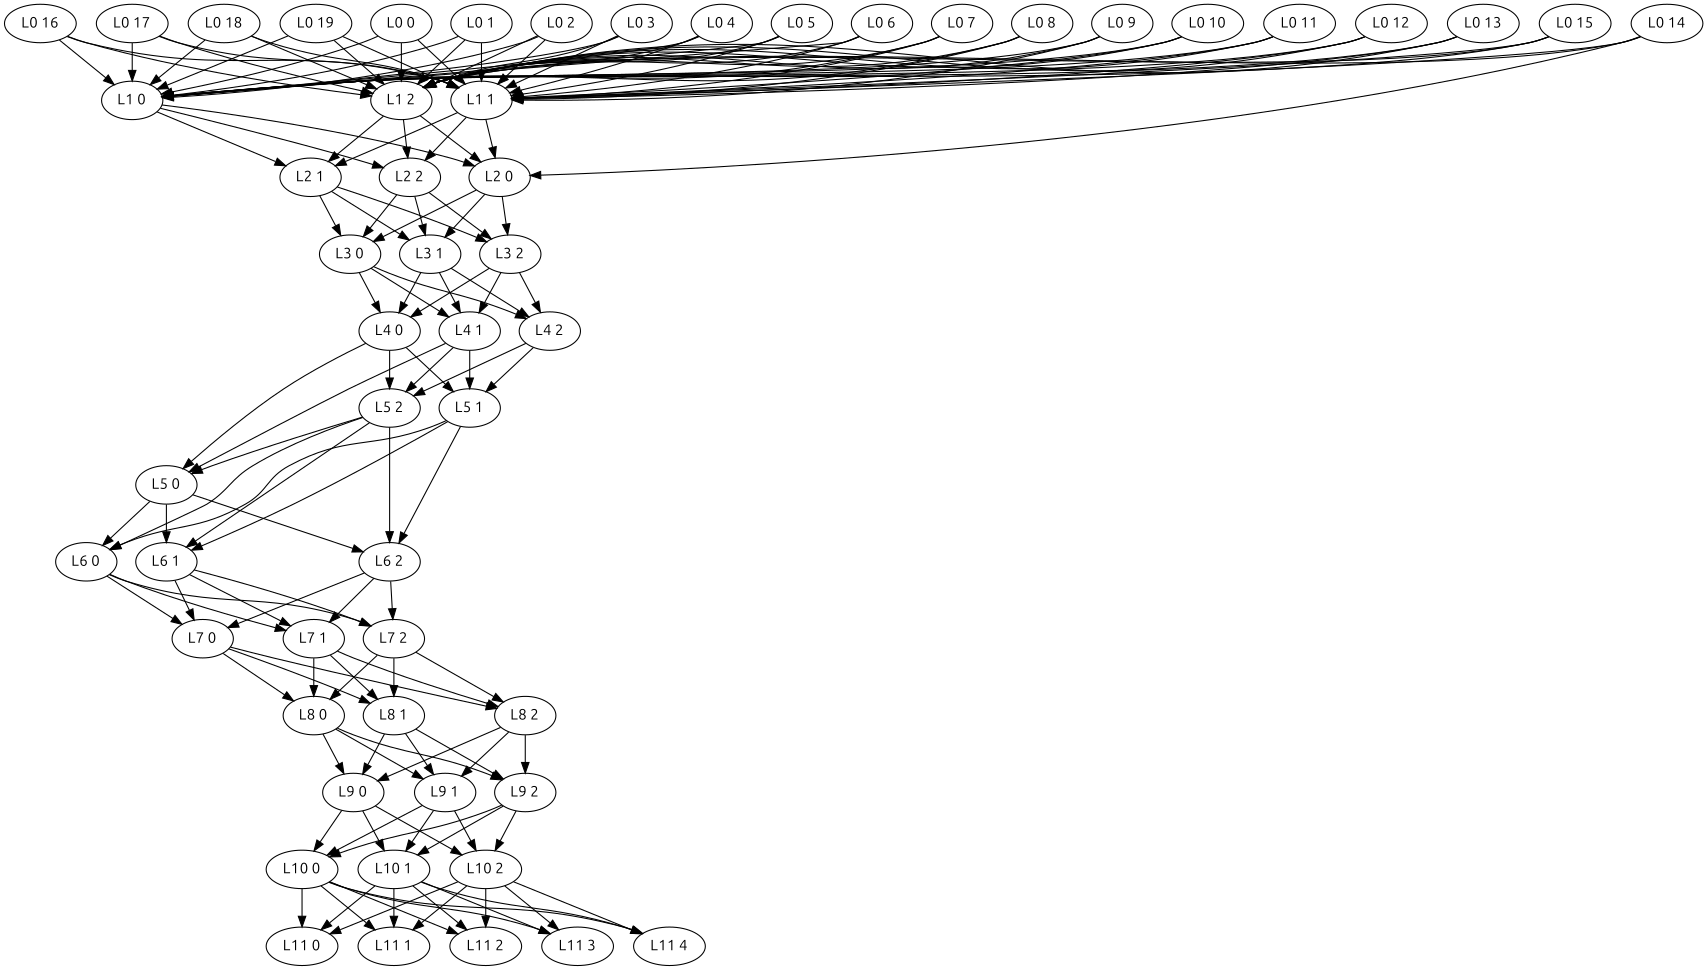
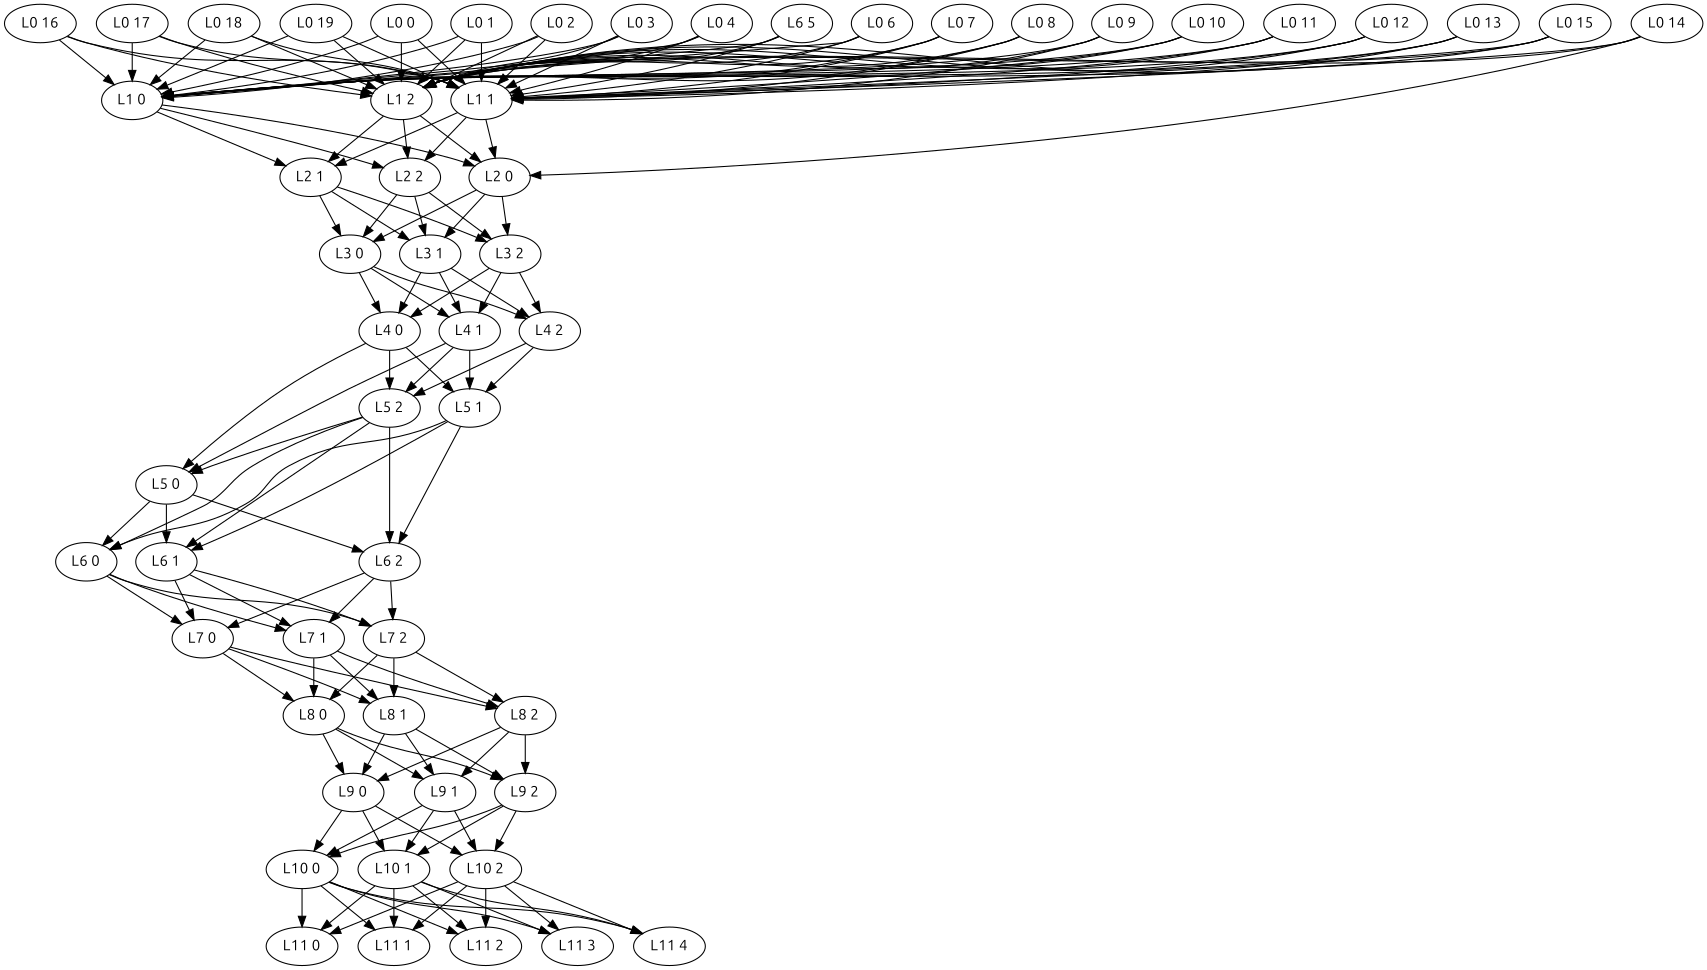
  strict digraph {
    fontname=Ubuntu
    node [activation_function=Sigmoid fontname=Ubuntu input="[0.446171862296483, 0.08527717457060632, 0.7620793472450157]" layer_id=0 nodeID=0 nodeType=Hidden]
    edge [fontname=Ubuntu]
    "L0 0" [activation_function=None input=0.04369100432254089 nodeType=Input output=0.04369100432254089]
    "L1 0" [input="[0.04369100432254089, -1.40593682940087, 1.3494551099266694, -0.11513446765524908, -1.1450460177475044, -1.5551310787871064, 0.25712966541820526, 1.004722857386044, -0.6261588975202057, 0.8442440584036437, 0.4010246809583907, 1.0161569005820499, 1.2850994292969884, -2.117520369489586, -1.3689986296205505, 1.4716931906989321, 0.5337997231518826, -0.3713294231064128, 0.8570920116421855, 0.25167877342343264]" layer_id=1 output=0.004000794656635689]
    "L1 1" [input="[0.04369100432254089, -1.40593682940087, 1.3494551099266694, -0.11513446765524908, -1.1450460177475044, -1.5551310787871064, 0.25712966541820526, 1.004722857386044, -0.6261588975202057, 0.8442440584036437, 0.4010246809583907, 1.0161569005820499, 1.2850994292969884, -2.117520369489586, -1.3689986296205505, 1.4716931906989321, 0.5337997231518826, -0.3713294231064128, 0.8570920116421855, 0.25167877342343264]" layer_id=1 nodeID=1 output=0.08706835857991117]
    "L1 2" [input="[0.04369100432254089, -1.40593682940087, 1.3494551099266694, -0.11513446765524908, -1.1450460177475044, -1.5551310787871064, 0.25712966541820526, 1.004722857386044, -0.6261588975202057, 0.8442440584036437, 0.4010246809583907, 1.0161569005820499, 1.2850994292969884, -2.117520369489586, -1.3689986296205505, 1.4716931906989321, 0.5337997231518826, -0.3713294231064128, 0.8570920116421855, 0.25167877342343264]" layer_id=1 nodeID=2 output=0.21976207307510617]
    "L2 0" [input="[0.004000794656635689, 0.08706835857991117, 0.21976207307510617]" layer_id=2 output=0.5172799341980971]
    "L2 1" [input="[0.004000794656635689, 0.08706835857991117, 0.21976207307510617]" layer_id=2 nodeID=1 output=0.4572363902248763]
    "L2 2" [input="[0.004000794656635689, 0.08706835857991117, 0.21976207307510617]" layer_id=2 nodeID=2 output=0.5049520017794759]
    "L3 0" [input="[0.5172799341980971, 0.4572363902248763, 0.5049520017794759]" layer_id=3 output=0.541615672030754]
    "L3 1" [input="[0.5172799341980971, 0.4572363902248763, 0.5049520017794759]" layer_id=3 nodeID=1 output=0.67875413710987]
    "L3 2" [input="[0.5172799341980971, 0.4572363902248763, 0.5049520017794759]" layer_id=3 nodeID=2 output=0.5667941228104078]
    "L0 1" [activation_function=None input=-1.40593682940087 nodeID=1 nodeType=Input output=-1.40593682940087]
    "L0 2" [activation_function=None input=1.3494551099266694 nodeID=2 nodeType=Input output=1.3494551099266694]
    "L0 3" [activation_function=None input=-0.11513446765524908 nodeID=3 nodeType=Input output=-0.11513446765524908]
    "L0 4" [activation_function=None input=-1.1450460177475044 nodeID=4 nodeType=Input output=-1.1450460177475044]
-   "L0 5" [activation_function=None input=-1.5551310787871064 nodeID=5 nodeType=Input output=-1.5551310787871064]
+   "L0 5" [activation_function=None input=-1.5551310787871064 nodeID=5 nodeType=Input output=-1.5551310787871064 label="L6 5"]
    "L0 6" [activation_function=None input=0.25712966541820526 nodeID=6 nodeType=Input output=0.25712966541820526]
    "L0 7" [activation_function=None input=1.004722857386044 nodeID=7 nodeType=Input output=1.004722857386044]
    "L0 8" [activation_function=None input=-0.6261588975202057 nodeID=8 nodeType=Input output=-0.6261588975202057]
    "L0 9" [activation_function=None input=0.8442440584036437 nodeID=9 nodeType=Input output=0.8442440584036437]
    "L0 10" [activation_function=None input=0.4010246809583907 nodeID=10 nodeType=Input output=0.4010246809583907]
    "L0 11" [activation_function=None input=1.0161569005820499 nodeID=11 nodeType=Input output=1.0161569005820499]
    "L0 12" [activation_function=None input=1.2850994292969884 nodeID=12 nodeType=Input output=1.2850994292969884]
    "L0 13" [activation_function=None input=-2.117520369489586 nodeID=13 nodeType=Input output=-2.117520369489586]
    "L0 14" [activation_function=None input=-1.3689986296205505 nodeID=14 nodeType=Input output=-1.3689986296205505]
    "L0 15" [activation_function=None input=1.4716931906989321 nodeID=15 nodeType=Input output=1.4716931906989321]
    "L0 16" [activation_function=None input=0.5337997231518826 nodeID=16 nodeType=Input output=0.5337997231518826]
    "L0 17" [activation_function=None input=-0.3713294231064128 nodeID=17 nodeType=Input output=-0.3713294231064128]
    "L0 18" [activation_function=None input=0.8570920116421855 nodeID=18 nodeType=Input output=0.8570920116421855]
    "L0 19" [activation_function=None input=0.25167877342343264 nodeID=19 nodeType=Input output=0.25167877342343264]
    "L4 0" [input="[0.541615672030754, 0.67875413710987, 0.5667941228104078]" layer_id=4 output=0.3162081732367262]
    "L4 1" [input="[0.541615672030754, 0.67875413710987, 0.5667941228104078]" layer_id=4 nodeID=1 output=0.30005155575417636]
    "L4 2" [input="[0.541615672030754, 0.67875413710987, 0.5667941228104078]" layer_id=4 nodeID=2 output=0.28335118569885964]
    "L5 0" [input="[0.3162081732367262, 0.30005155575417636, 0.28335118569885964]" layer_id=5 output=0.5445560965768791]
    "L5 1" [input="[0.3162081732367262, 0.30005155575417636, 0.28335118569885964]" layer_id=5 nodeID=1 output=0.7361879290699864]
    "L5 2" [input="[0.3162081732367262, 0.30005155575417636, 0.28335118569885964]" layer_id=5 nodeID=2 output=0.5135197354570419]
    "L6 0" [input="[0.5445560965768791, 0.7361879290699864, 0.5135197354570419]" layer_id=6 output=0.5649442078439962]
    "L6 1" [input="[0.5445560965768791, 0.7361879290699864, 0.5135197354570419]" layer_id=6 nodeID=1 output=0.8038112744159259]
    "L6 2" [input="[0.5445560965768791, 0.7361879290699864, 0.5135197354570419]" layer_id=6 nodeID=2 output=0.37618057811262107]
    "L7 0" [input="[0.5649442078439962, 0.8038112744159259, 0.37618057811262107]" layer_id=7 output=0.6847312257103504]
    "L7 1" [input="[0.5649442078439962, 0.8038112744159259, 0.37618057811262107]" layer_id=7 nodeID=1 output=0.5588675601574745]
    "L7 2" [input="[0.5649442078439962, 0.8038112744159259, 0.37618057811262107]" layer_id=7 nodeID=2 output=0.7307651576572993]
    "L8 0" [input="[0.6847312257103504, 0.5588675601574745, 0.7307651576572993]" layer_id=8 output=0.5449719886992519]
    "L8 1" [input="[0.6847312257103504, 0.5588675601574745, 0.7307651576572993]" layer_id=8 nodeID=1 output=0.6192152699277117]
    "L8 2" [input="[0.6847312257103504, 0.5588675601574745, 0.7307651576572993]" layer_id=8 nodeID=2 output=0.2507515041916327]
    "L9 0" [input="[0.5449719886992519, 0.6192152699277117, 0.2507515041916327]" layer_id=9 output=0.868725499729339]
    "L9 1" [input="[0.5449719886992519, 0.6192152699277117, 0.2507515041916327]" layer_id=9 nodeID=1 output=0.4520697919752915]
    "L9 2" [input="[0.5449719886992519, 0.6192152699277117, 0.2507515041916327]" layer_id=9 nodeID=2 output=0.6426443710403401]
    "L10 0" [input="[0.868725499729339, 0.4520697919752915, 0.6426443710403401]" layer_id=10 output=0.446171862296483]
    "L10 1" [input="[0.868725499729339, 0.4520697919752915, 0.6426443710403401]" layer_id=10 nodeID=1 output=0.08527717457060632]
    "L10 2" [input="[0.868725499729339, 0.4520697919752915, 0.6426443710403401]" layer_id=10 nodeID=2 output=0.7620793472450157]
    "L11 0" [layer_id=11 nodeType=Output output=0.1923471336457706]
    "L11 1" [layer_id=11 nodeID=1 nodeType=Output output=0.515403884390404]
    "L11 2" [layer_id=11 nodeID=2 nodeType=Output output=0.7096802104856167]
    "L11 3" [layer_id=11 nodeID=3 nodeType=Output output=0.3798413309086049]
    "L11 4" [layer_id=11 nodeID=4 nodeType=Output output=0.5648561458944867]
    "L0 0" -> "L1 0" [weight=-0.9009439344691219]
    "L0 0" -> "L1 1" [weight=0.45476839100517125]
    "L0 0" -> "L1 2" [weight=1.2549249341167195]
    "L1 0" -> "L2 0" [weight=0.7496761028097055]
    "L1 0" -> "L2 1" [weight=-1.0058568961210212]
    "L1 0" -> "L2 2" [weight=-0.7347320450852884]
    "L1 1" -> "L2 0" [weight=-0.10743047704895031]
    "L1 1" -> "L2 1" [weight=-1.192518757972121]
    "L1 1" -> "L2 2" [weight=0.987834897787599]
    "L1 2" -> "L2 0" [weight=0.3435614214013589]
    "L1 2" -> "L2 1" [weight=-0.28948800397010427]
    "L1 2" -> "L2 2" [weight=-0.2878613009331517]
    "L2 0" -> "L3 0" [weight=0.12304752923696016]
    "L2 0" -> "L3 1" [weight=1.209503620984697]
    "L2 0" -> "L3 2" [weight=1.4229172547366848]
    "L2 1" -> "L3 0" [weight=0.5549340088817243]
    "L2 1" -> "L3 1" [weight=0.2104516763551784]
    "L2 1" -> "L3 2" [weight=-0.9266083549301415]
    "L2 2" -> "L3 0" [weight=-0.2981221163143589]
    "L2 2" -> "L3 1" [weight=0.05183480820870129]
    "L2 2" -> "L3 2" [weight=-0.08631400142670932]
    "L3 0" -> "L4 0" [weight=-1.4541934816238602]
    "L3 0" -> "L4 1" [weight=-0.9179167030593037]
    "L3 0" -> "L4 2" [weight=1.2328778914088183]
    "L3 1" -> "L4 0" [weight=-0.8311767108716218]
    "L3 1" -> "L4 1" [weight=-0.1881429428569049]
    "L3 1" -> "L4 2" [weight=-1.2170788507679091]
    "L3 2" -> "L4 0" [weight=1.0242270269139504]
    "L3 2" -> "L4 1" [weight=-0.39201446712057647]
    "L3 2" -> "L4 2" [weight=-1.3577196838412573]
    "L0 1" -> "L1 0" [weight=0.3392824848846656]
    "L0 1" -> "L1 1" [weight=-0.0010572113476566294]
    "L0 1" -> "L1 2" [weight=0.3924519335745391]
    "L0 2" -> "L1 0" [weight=-0.9854759499228499]
    "L0 2" -> "L1 1" [weight=-0.026992141642657928]
    "L0 2" -> "L1 2" [weight=0.1829413404534869]
    "L0 3" -> "L1 0" [weight=-0.10057083218736135]
    "L0 3" -> "L1 1" [weight=0.3755009889679289]
    "L0 3" -> "L1 2" [weight=-2.1083119961523464]
    "L0 4" -> "L1 0" [weight=-0.435235238296884]
    "L0 4" -> "L1 1" [weight=0.6867459699503298]
    "L0 4" -> "L1 2" [weight=1.6000352760802024]
    "L0 5" -> "L1 0" [weight=0.49194344476369195]
    "L0 5" -> "L1 1" [weight=0.4527469007896996]
    "L0 5" -> "L1 2" [weight=0.866124619711457]
    "L0 6" -> "L1 0" [weight=1.6294272490138826]
    "L0 6" -> "L1 1" [weight=-0.41428990974618773]
    "L0 6" -> "L1 2" [weight=1.3993756079264683]
    "L0 7" -> "L1 0" [weight=-0.1421627681908104]
    "L0 7" -> "L1 1" [weight=0.5851488110348976]
    "L0 7" -> "L1 2" [weight=0.01659858767575872]
    "L0 8" -> "L1 0" [weight=-0.27110339384464827]
    "L0 8" -> "L1 1" [weight=-0.3681818296436371]
    "L0 8" -> "L1 2" [weight=-1.291614708682308]
    "L0 9" -> "L1 0" [weight=-0.8521490047124057]
    "L0 9" -> "L1 1" [weight=0.0915880417946128]
    "L0 9" -> "L1 2" [weight=0.663938479259664]
    "L0 10" -> "L1 0" [weight=0.7343704618094065]
    "L0 10" -> "L1 1" [weight=0.5930350443070411]
    "L0 10" -> "L1 2" [weight=1.2532865580155317]
    "L0 11" -> "L1 0" [weight=0.388779374679015]
    "L0 11" -> "L1 1" [weight=-0.8585131886231825]
    "L0 11" -> "L1 2" [weight=0.18008729827595044]
    "L0 12" -> "L1 0" [weight=0.49055730711137496]
    "L0 12" -> "L1 1" [weight=0.18638769877307942]
    "L0 12" -> "L1 2" [weight=-0.43085116238257065]
    "L0 13" -> "L1 0" [weight=0.5563392319345362]
    "L0 13" -> "L1 1" [weight=0.16811049984628404]
    "L0 13" -> "L1 2" [weight=0.37553557120311876]
    "L0 14" -> "L1 1" [weight=-1.3796662862757767]
    "L0 14" -> "L1 2" [weight=1.2784284150597913]
    "L0 14" -> "L2 0" [weight=0.8085738089579906]
    "L0 15" -> "L1 0" [weight=-0.04213286914592556]
    "L0 15" -> "L1 1" [weight=-0.6915921477480652]
    "L0 15" -> "L1 2" [weight=0.3155318202099671]
    "L0 16" -> "L1 0" [weight=-1.7102025977780793]
    "L0 16" -> "L1 1" [weight=-0.12093744885716176]
    "L0 16" -> "L1 2" [weight=1.6177208779263117]
    "L0 17" -> "L1 0" [weight=2.0537594981163543]
    "L0 17" -> "L1 1" [weight=1.167068448059148]
    "L0 17" -> "L1 2" [weight=0.47248717664384937]
    "L0 18" -> "L1 0" [weight=-0.4086366386851315]
    "L0 18" -> "L1 1" [weight=-1.283496179964389]
    "L0 18" -> "L1 2" [weight=1.323534576522979]
    "L0 19" -> "L1 0" [weight=-0.3560549587907592]
    "L0 19" -> "L1 1" [weight=-0.4466690638654735]
    "L0 19" -> "L1 2" [weight=1.1926123856982491]
    "L4 0" -> "L5 0" [weight=-0.2687486691505818]
    "L4 0" -> "L5 1" [weight=1.6208774866978293]
    "L4 0" -> "L5 2" [weight=1.4041217574223492]
    "L4 1" -> "L5 0" [weight=0.7223887222051265]
    "L4 1" -> "L5 1" [weight=1.095708758403772]
    "L4 1" -> "L5 2" [weight=-1.0880132830005715]
    "L4 2" -> "L5 1" [weight=0.6527045237053762]
    "L4 2" -> "L5 2" [weight=-0.22390084681970315]
    "L5 0" -> "L6 0" [weight=0.5723281585168687]
    "L5 0" -> "L6 1" [weight=1.6146249764664622]
    "L5 0" -> "L6 2" [weight=-0.4768190351415625]
    "L5 1" -> "L6 0" [weight=0.4705414388609361]
    "L5 1" -> "L6 1" [weight=0.5699773285117101]
    "L5 1" -> "L6 2" [weight=-1.5003648688790217]
    "L5 2" -> "L5 0" [weight=0.16560746506871057]
    "L5 2" -> "L6 0" [weight=-0.7727434596624476]
    "L5 2" -> "L6 1" [weight=0.21697924211532782]
    "L5 2" -> "L6 2" [weight=1.6716272218970252]
    "L6 0" -> "L7 0" [weight=0.37607980696372867]
    "L6 0" -> "L7 1" [weight=0.33831515997000516]
    "L6 0" -> "L7 2" [weight=0.18161290145682016]
    "L6 1" -> "L7 0" [weight=0.8747024597058365]
    "L6 1" -> "L7 1" [weight=0.30705483150711654]
    "L6 1" -> "L7 2" [weight=0.8761762704660391]
    "L6 2" -> "L7 0" [weight=-0.3720525522399744]
    "L6 2" -> "L7 1" [weight=-0.5353172448859471]
    "L6 2" -> "L7 2" [weight=0.5094005847240005]
    "L7 0" -> "L8 0" [weight=-1.1610879211939644]
    "L7 0" -> "L8 1" [weight=-1.2283229633525088]
    "L7 0" -> "L8 2" [weight=-1.2652428389253307]
    "L7 1" -> "L8 0" [weight=0.7601646734651929]
    "L7 1" -> "L8 1" [weight=-0.9410772334558876]
    "L7 1" -> "L8 2" [weight=-1.092576009870536]
    "L7 2" -> "L8 0" [weight=0.7534256243554327]
    "L7 2" -> "L8 1" [weight=2.5360095325031375]
    "L7 2" -> "L8 2" [weight=0.5232163737297152]
    "L8 0" -> "L9 0" [weight=1.3746017764767797]
    "L8 0" -> "L9 1" [weight=-1.058701094667962]
    "L8 0" -> "L9 2" [weight=-0.2661209438862303]
    "L8 1" -> "L9 0" [weight=1.4511487859814103]
    "L8 1" -> "L9 1" [weight=0.5347934250875388]
    "L8 1" -> "L9 2" [weight=0.3543238524429408]
    "L8 2" -> "L9 0" [weight=0.9652731365191788]
    "L8 2" -> "L9 1" [weight=0.21335401285057473]
    "L8 2" -> "L9 2" [weight=2.0437993773444627]
    "L9 0" -> "L10 0" [weight=-0.3052243572717808]
    "L9 0" -> "L10 1" [weight=-1.0869693069353896]
    "L9 0" -> "L10 2" [weight=0.006927724187851243]
    "L9 1" -> "L10 0" [weight=0.9540600231532472]
    "L9 1" -> "L10 1" [weight=-1.381183396315486]
    "L9 1" -> "L10 2" [weight=1.0313955865923716]
    "L9 2" -> "L10 0" [weight=-0.5948791426890055]
    "L9 2" -> "L10 1" [weight=-1.251150805825196]
    "L9 2" -> "L10 2" [weight=1.0765400063457822]
    "L10 0" -> "L11 0" [weight=-0.12646921086153226]
    "L10 0" -> "L11 1" [weight=-0.31003585783439364]
    "L10 0" -> "L11 2" [weight=-0.7903978204187464]
    "L10 0" -> "L11 3" [weight=-1.935917455600446]
    "L10 0" -> "L11 4" [weight=-0.2427486514196648]
    "L10 1" -> "L11 0" [weight=-0.7865952521044085]
    "L10 1" -> "L11 1" [weight=-0.8993261707122758]
    "L10 1" -> "L11 2" [weight=1.0971934910894108]
    "L10 1" -> "L11 3" [weight=-0.6953978940281533]
    "L10 1" -> "L11 4" [weight=0.5394728879704249]
    "L10 2" -> "L11 0" [weight=-1.7207197633847533]
    "L10 2" -> "L11 1" [weight=0.36302822544564467]
    "L10 2" -> "L11 2" [weight=1.5128596959021876]
    "L10 2" -> "L11 3" [weight=0.5679614828584066]
    "L10 2" -> "L11 4" [weight=0.4240992877940084]
  }
